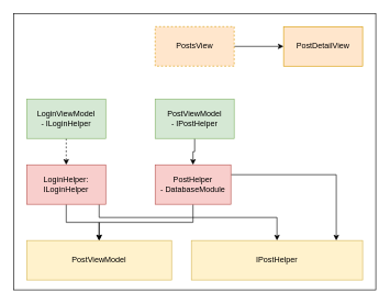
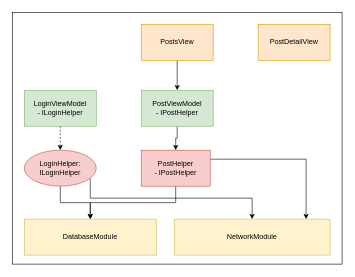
  <mxCell id="0" />
  <mxCell id="1" parent="0" />
  <mxCell id="2" value="" style="rounded=0;whiteSpace=wrap;html=1;" vertex="1" parent="1"><mxGeometry x="20" y="20" width="550" height="420" as="geometry" /></mxCell>
- <mxCell id="3" style="edgeStyle=orthogonalEdgeStyle;rounded=0;orthogonalLoop=1;jettySize=auto;html=1;" edge="1" parent="1" source="4" target="5"><mxGeometry relative="1" as="geometry" /></mxCell>
- <mxCell id="4" value="PostsView" style="rounded=0;whiteSpace=wrap;html=1;fillColor=#ffe6cc;strokeColor=#d79b00;dashed=1;" vertex="1" parent="1"><mxGeometry x="235" y="40" width="120" height="60" as="geometry" /></mxCell>
+ <mxCell id="3" style="edgeStyle=orthogonalEdgeStyle;rounded=0;orthogonalLoop=1;jettySize=auto;html=1;entryX=0.5;entryY=0;entryDx=0;entryDy=0;" edge="1" parent="1" source="4" target="9"><mxGeometry relative="1" as="geometry" /></mxCell>
+ <mxCell id="4" value="PostsView" style="rounded=0;whiteSpace=wrap;html=1;fillColor=#ffe6cc;strokeColor=#d79b00;" vertex="1" parent="1"><mxGeometry x="235" y="40" width="120" height="60" as="geometry" /></mxCell>
  <mxCell id="5" value="PostDetailView" style="rounded=0;whiteSpace=wrap;html=1;fillColor=#ffe6cc;strokeColor=#d79b00;" vertex="1" parent="1"><mxGeometry x="430" y="40" width="120" height="60" as="geometry" /></mxCell>
  <mxCell id="6" style="edgeStyle=orthogonalEdgeStyle;rounded=0;orthogonalLoop=1;jettySize=auto;html=1;dashed=1;" edge="1" parent="1" source="7" target="12"><mxGeometry relative="1" as="geometry" /></mxCell>
  <mxCell id="7" value="LoginViewModel&lt;div&gt;- ILoginHelper&lt;/div&gt;" style="rounded=0;whiteSpace=wrap;html=1;fillColor=#d5e8d4;strokeColor=#82b366;" vertex="1" parent="1"><mxGeometry x="40" y="150" width="120" height="60" as="geometry" /></mxCell>
  <mxCell id="8" style="edgeStyle=orthogonalEdgeStyle;rounded=0;orthogonalLoop=1;jettySize=auto;html=1;exitX=0.5;exitY=1;exitDx=0;exitDy=0;entryX=0.5;entryY=0;entryDx=0;entryDy=0;" edge="1" parent="1" source="9" target="15"><mxGeometry relative="1" as="geometry" /></mxCell>
  <mxCell id="9" value="PostViewModel&lt;div&gt;- IPostHelper&lt;/div&gt;" style="rounded=0;whiteSpace=wrap;html=1;fillColor=#d5e8d4;strokeColor=#82b366;" vertex="1" parent="1"><mxGeometry x="235" y="150" width="120" height="60" as="geometry" /></mxCell>
  <mxCell id="10" style="edgeStyle=orthogonalEdgeStyle;rounded=0;orthogonalLoop=1;jettySize=auto;html=1;exitX=0.5;exitY=1;exitDx=0;exitDy=0;" edge="1" parent="1" source="12" target="16"><mxGeometry relative="1" as="geometry" /></mxCell>
  <mxCell id="11" style="edgeStyle=orthogonalEdgeStyle;rounded=0;orthogonalLoop=1;jettySize=auto;html=1;" edge="1" parent="1" source="12" target="17"><mxGeometry relative="1" as="geometry"><Array as="points"><mxPoint x="150" y="330" /><mxPoint x="420" y="330" /></Array></mxGeometry></mxCell>
- <mxCell id="12" value="LoginHelper: ILoginHelper" style="rounded=0;whiteSpace=wrap;html=1;fillColor=#f8cecc;strokeColor=#b85450;" vertex="1" parent="1"><mxGeometry x="40" y="250" width="120" height="60" as="geometry" /></mxCell>
+ <mxCell id="12" value="LoginHelper: ILoginHelper" style="ellipse;whiteSpace=wrap;html=1;fillColor=#f8cecc;strokeColor=#b85450;" vertex="1" parent="1"><mxGeometry x="40" y="250" width="120" height="60" as="geometry" /></mxCell>
  <mxCell id="13" style="edgeStyle=orthogonalEdgeStyle;rounded=0;orthogonalLoop=1;jettySize=auto;html=1;" edge="1" parent="1" source="15" target="16"><mxGeometry relative="1" as="geometry" /></mxCell>
  <mxCell id="14" style="edgeStyle=orthogonalEdgeStyle;rounded=0;orthogonalLoop=1;jettySize=auto;html=1;exitX=1;exitY=0.25;exitDx=0;exitDy=0;" edge="1" parent="1" source="15" target="17"><mxGeometry relative="1" as="geometry"><Array as="points"><mxPoint x="510" y="265" /></Array></mxGeometry></mxCell>
- <mxCell id="15" value="PostHelper&lt;div&gt;- DatabaseModule&lt;/div&gt;" style="rounded=0;whiteSpace=wrap;html=1;fillColor=#f8cecc;strokeColor=#b85450;" vertex="1" parent="1"><mxGeometry x="235" y="250" width="115" height="60" as="geometry" /></mxCell>
- <mxCell id="16" value="PostViewModel" style="rounded=0;whiteSpace=wrap;html=1;fillColor=#fff2cc;strokeColor=#d6b656;" vertex="1" parent="1"><mxGeometry x="40" y="365" width="220" height="60" as="geometry" /></mxCell>
- <mxCell id="17" value="IPostHelper" style="rounded=0;whiteSpace=wrap;html=1;fillColor=#fff2cc;strokeColor=#d6b656;" vertex="1" parent="1"><mxGeometry x="290" y="365" width="260" height="60" as="geometry" /></mxCell>
+ <mxCell id="15" value="PostHelper&lt;div&gt;- IPostHelper&lt;/div&gt;" style="rounded=0;whiteSpace=wrap;html=1;fillColor=#f8cecc;strokeColor=#b85450;" vertex="1" parent="1"><mxGeometry x="235" y="250" width="115" height="60" as="geometry" /></mxCell>
+ <mxCell id="16" value="DatabaseModule" style="rounded=0;whiteSpace=wrap;html=1;fillColor=#fff2cc;strokeColor=#d6b656;" vertex="1" parent="1"><mxGeometry x="40" y="365" width="220" height="60" as="geometry" /></mxCell>
+ <mxCell id="17" value="NetworkModule" style="rounded=0;whiteSpace=wrap;html=1;fillColor=#fff2cc;strokeColor=#d6b656;" vertex="1" parent="1"><mxGeometry x="290" y="365" width="260" height="60" as="geometry" /></mxCell>
